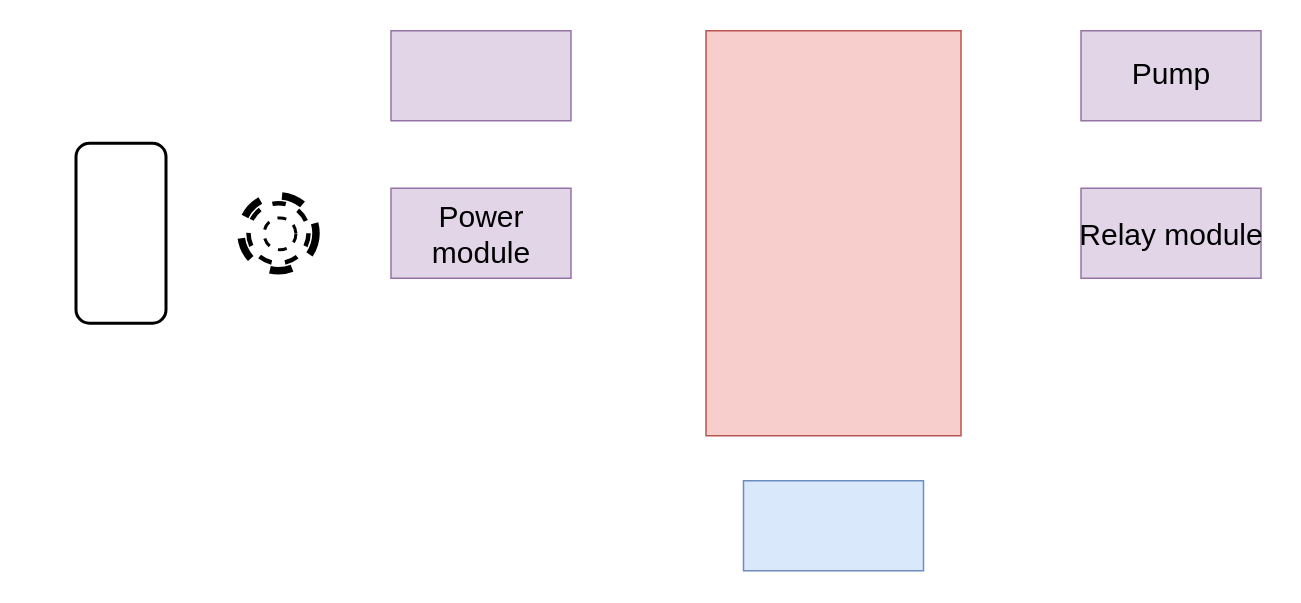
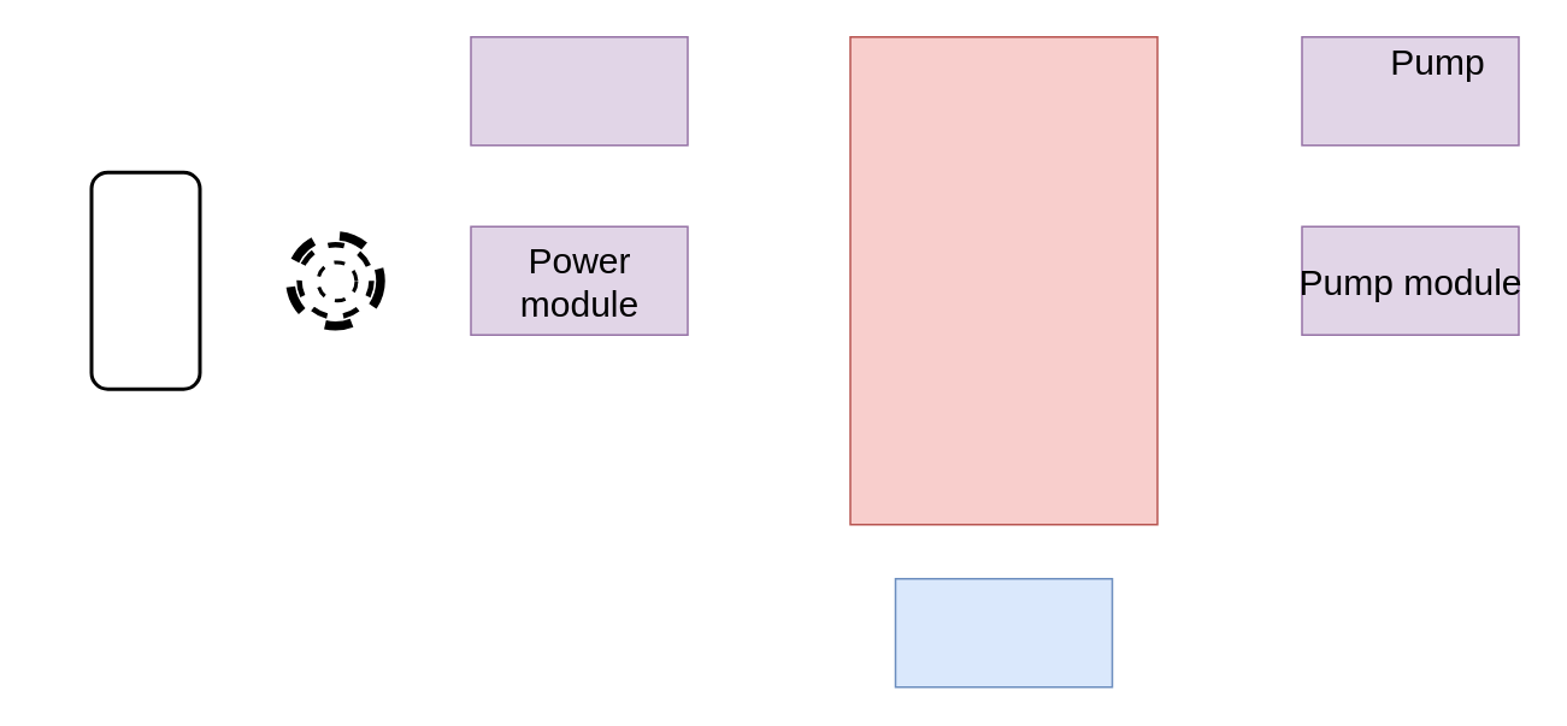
  <mxCell id="0" />
  <mxCell id="1" parent="0" />
  <mxCell id="2" value="" style="rounded=0;whiteSpace=wrap;html=1;fillColor=#f8cecc;strokeColor=#b85450;" vertex="1" parent="1"><mxGeometry x="470" y="20" width="170" height="270" as="geometry" /></mxCell>
  <mxCell id="3" value="" style="rounded=0;whiteSpace=wrap;html=1;fillColor=#e1d5e7;strokeColor=#9673a6;" vertex="1" parent="1"><mxGeometry x="260" y="20" width="120" height="60" as="geometry" /></mxCell>
  <mxCell id="4" value="" style="rounded=0;whiteSpace=wrap;html=1;fillColor=#e1d5e7;strokeColor=#9673a6;" vertex="1" parent="1"><mxGeometry x="260" y="125" width="120" height="60" as="geometry" /></mxCell>
  <mxCell id="5" value="" style="rounded=0;whiteSpace=wrap;html=1;fillColor=#e1d5e7;strokeColor=#9673a6;" vertex="1" parent="1"><mxGeometry x="720" y="125" width="120" height="60" as="geometry" /></mxCell>
  <mxCell id="6" value="" style="rounded=0;whiteSpace=wrap;html=1;fillColor=#e1d5e7;strokeColor=#9673a6;" vertex="1" parent="1"><mxGeometry x="720" y="20" width="120" height="60" as="geometry" /></mxCell>
  <mxCell id="7" value="" style="rounded=0;whiteSpace=wrap;html=1;fillColor=#dae8fc;strokeColor=#6c8ebf;" vertex="1" parent="1"><mxGeometry x="495" y="320" width="120" height="60" as="geometry" /></mxCell>
  <mxCell id="8" value="&lt;span style=&quot;font-size: 20px;&quot;&gt;Power&lt;br&gt;module&lt;br&gt;&lt;/span&gt;" style="text;html=1;resizable=0;autosize=1;align=center;verticalAlign=middle;points=[];fillColor=none;strokeColor=none;rounded=0;" vertex="1" parent="1"><mxGeometry x="275" y="135" width="90" height="40" as="geometry" /></mxCell>
- <mxCell id="9" value="&lt;span style=&quot;font-size: 20px;&quot;&gt;Pump&lt;br&gt;&lt;br&gt;&lt;/span&gt;" style="text;html=1;resizable=0;autosize=1;align=center;verticalAlign=middle;points=[];fillColor=none;strokeColor=none;rounded=0;" vertex="1" parent="1"><mxGeometry x="750" y="40" width="60" height="40" as="geometry" /></mxCell>
- <mxCell id="10" value="&lt;span style=&quot;font-size: 20px;&quot;&gt;Relay module&lt;br&gt;&lt;/span&gt;" style="text;html=1;resizable=0;autosize=1;align=center;verticalAlign=middle;points=[];fillColor=none;strokeColor=none;rounded=0;" vertex="1" parent="1"><mxGeometry x="715" y="145" width="130" height="20" as="geometry" /></mxCell>
+ <mxCell id="9" value="&lt;span style=&quot;font-size: 20px;&quot;&gt;Pump&lt;br&gt;&lt;br&gt;&lt;/span&gt;" style="text;html=1;resizable=0;autosize=1;align=center;verticalAlign=middle;points=[];fillColor=none;strokeColor=none;rounded=0;" vertex="1" parent="1"><mxGeometry x="765" y="25" width="60" height="40" as="geometry" /></mxCell>
+ <mxCell id="10" value="&lt;span style=&quot;font-size: 20px;&quot;&gt;Pump module&lt;br&gt;&lt;/span&gt;" style="text;html=1;resizable=0;autosize=1;align=center;verticalAlign=middle;points=[];fillColor=none;strokeColor=none;rounded=0;" vertex="1" parent="1"><mxGeometry x="715" y="145" width="130" height="20" as="geometry" /></mxCell>
  <mxCell id="11" value="" style="ellipse;whiteSpace=wrap;html=1;aspect=fixed;fontSize=20;dashed=1;strokeWidth=5;" vertex="1" parent="1"><mxGeometry x="160" y="130" width="50" height="50" as="geometry" /></mxCell>
  <mxCell id="12" value="" style="ellipse;whiteSpace=wrap;html=1;aspect=fixed;fontSize=20;dashed=1;strokeWidth=3;" vertex="1" parent="1"><mxGeometry x="165" y="135" width="40" height="40" as="geometry" /></mxCell>
  <mxCell id="13" value="" style="ellipse;whiteSpace=wrap;html=1;aspect=fixed;fontSize=20;dashed=1;strokeWidth=2;" vertex="1" parent="1"><mxGeometry x="175.38" y="144.75" width="21.25" height="21.25" as="geometry" /></mxCell>
  <mxCell id="14" value="" style="rounded=1;whiteSpace=wrap;html=1;fontSize=20;strokeWidth=2;rotation=90;" vertex="1" parent="1"><mxGeometry x="20" y="125" width="120" height="60" as="geometry" /></mxCell>
